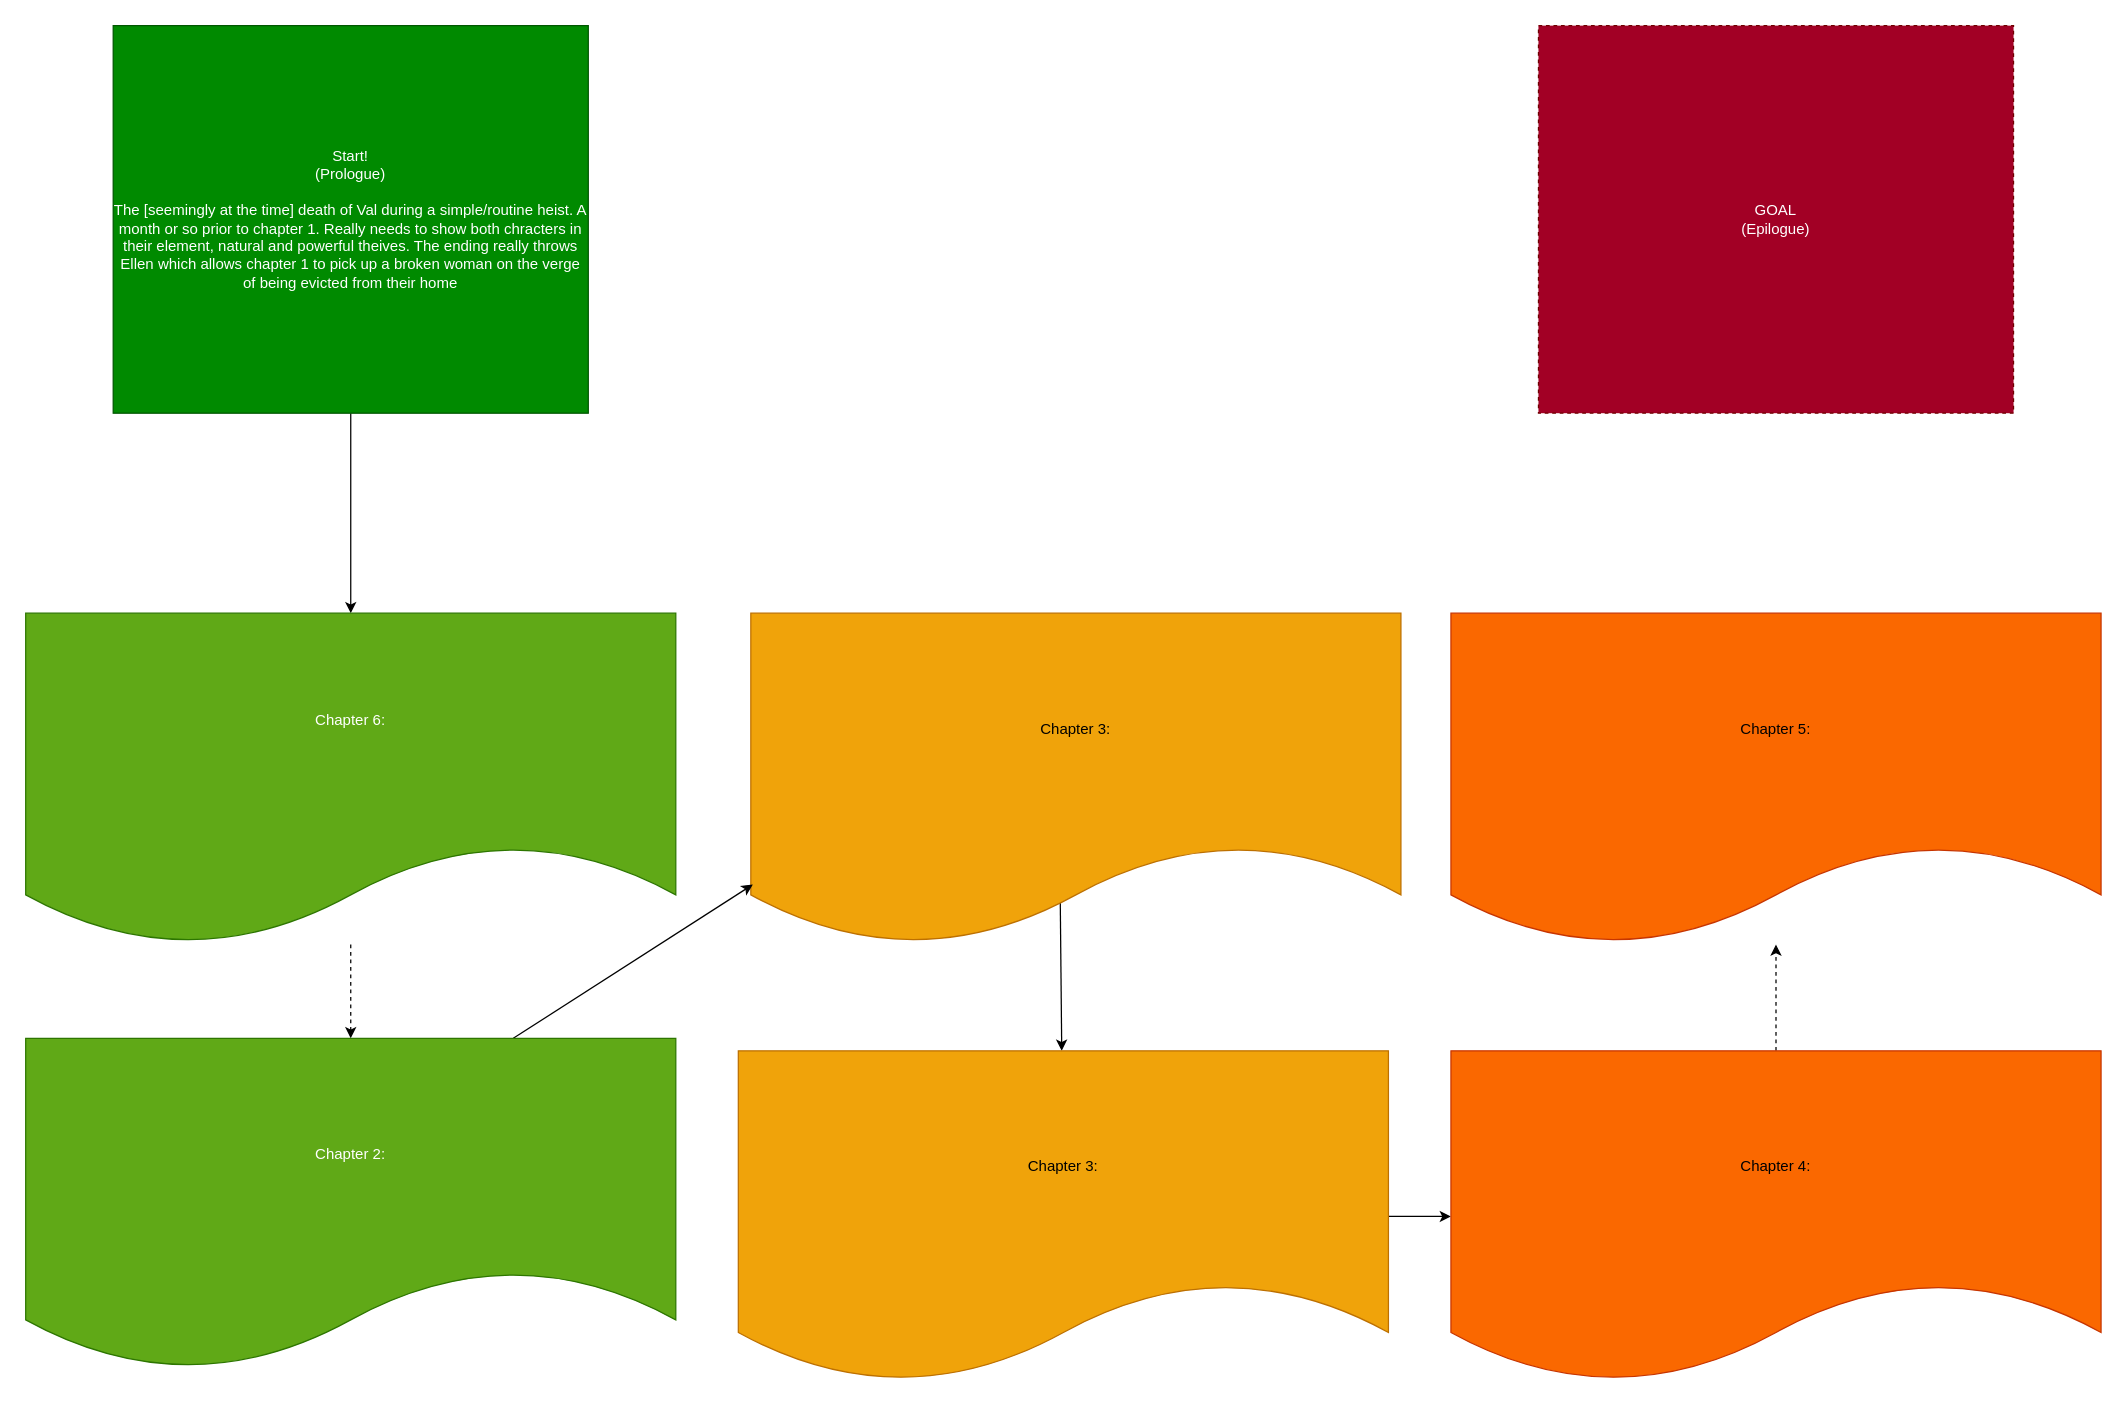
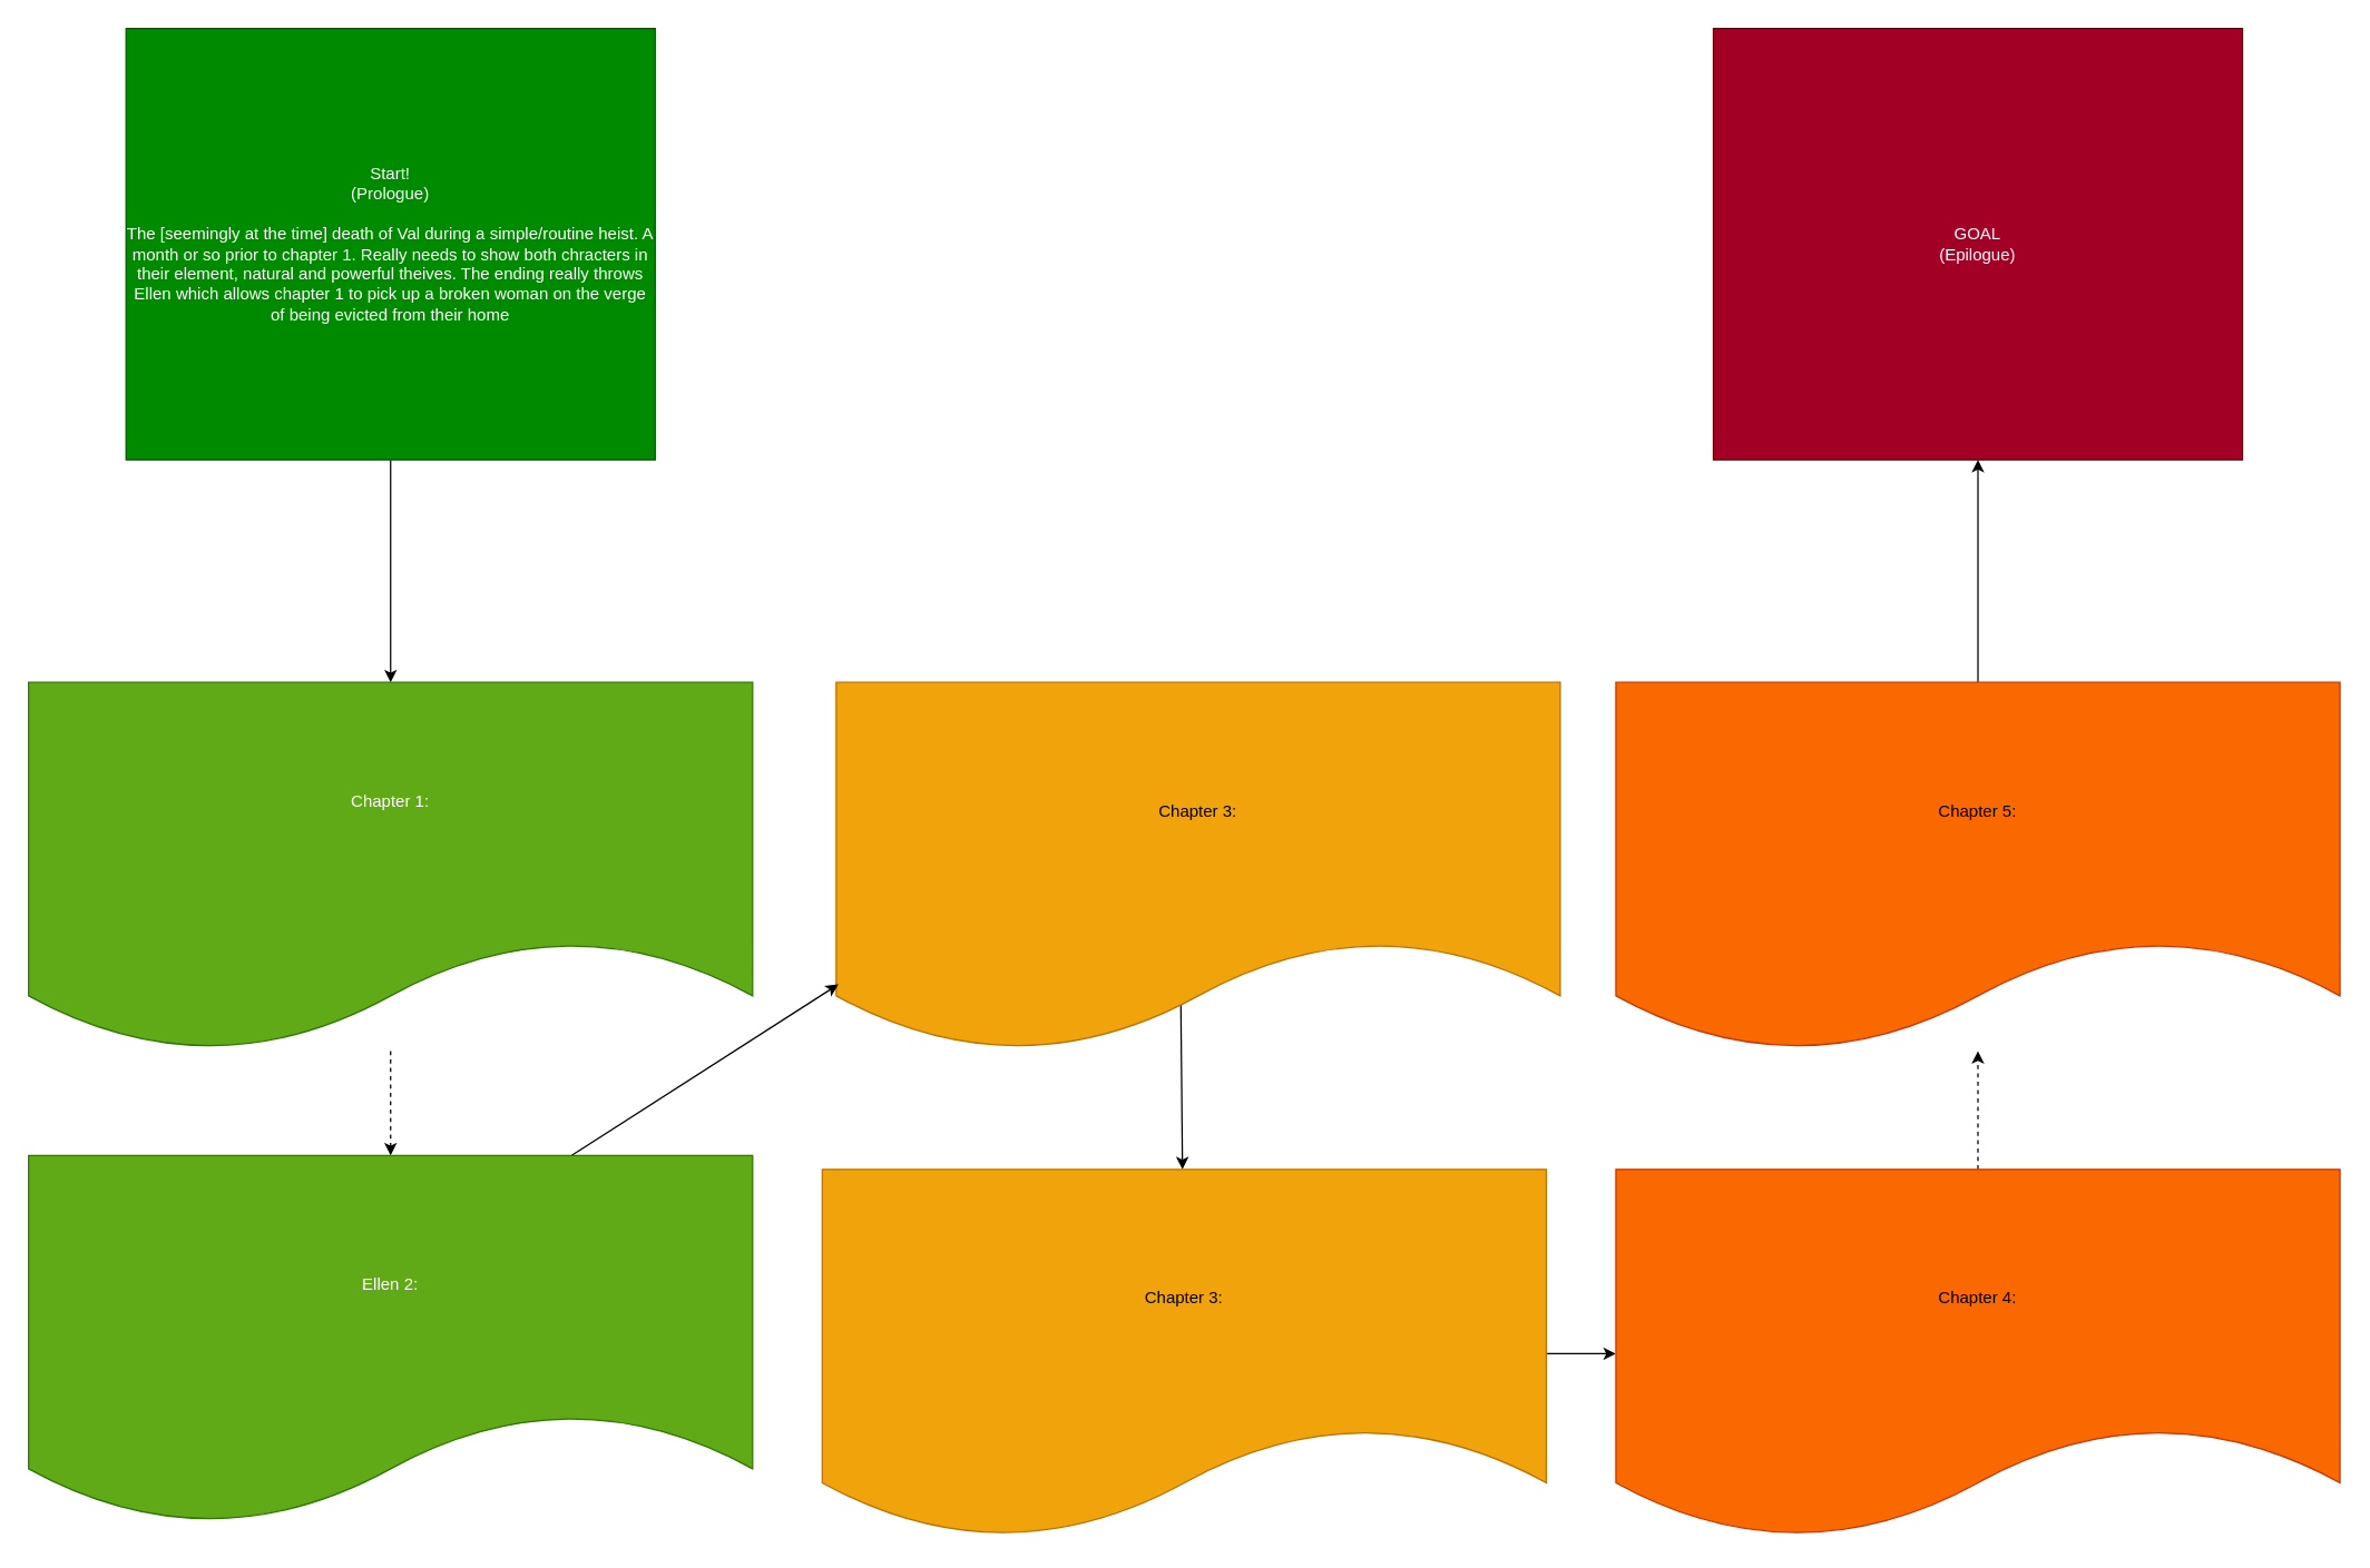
  <mxCell id="0" />
  <mxCell id="1" parent="0" />
  <mxCell id="2" value="" style="edgeStyle=none;html=1;" parent="1" source="3" target="6" edge="1"><mxGeometry relative="1" as="geometry" /></mxCell>
  <mxCell id="3" value="Start!&lt;br&gt;(Prologue)&lt;br&gt;&lt;br&gt;The [seemingly at the time] death of Val during a simple/routine heist. A month or so prior to chapter 1. Really needs to show both chracters in their element, natural and powerful theives. The ending really throws Ellen which allows chapter 1 to pick up a broken woman on the verge of being evicted from their home" style="rounded=0;whiteSpace=wrap;html=1;fillColor=#008a00;fontColor=#ffffff;strokeColor=#005700;" parent="1" vertex="1"><mxGeometry x="90" y="20" width="380" height="310" as="geometry" /></mxCell>
- <mxCell id="4" value="GOAL&lt;br&gt;(Epilogue)" style="rounded=0;whiteSpace=wrap;html=1;fillColor=#a20025;fontColor=#ffffff;strokeColor=#6F0000;dashed=1;" parent="1" vertex="1"><mxGeometry x="1230" y="20" width="380" height="310" as="geometry" /></mxCell>
+ <mxCell id="4" value="GOAL&lt;br&gt;(Epilogue)" style="rounded=0;whiteSpace=wrap;html=1;fillColor=#a20025;fontColor=#ffffff;strokeColor=#6F0000;" parent="1" vertex="1"><mxGeometry x="1230" y="20" width="380" height="310" as="geometry" /></mxCell>
  <mxCell id="5" value="" style="edgeStyle=none;html=1;dashed=1;" parent="1" source="6" target="10" edge="1"><mxGeometry relative="1" as="geometry" /></mxCell>
- <mxCell id="6" value="Chapter 6:&lt;br&gt;&lt;br&gt;" style="shape=document;whiteSpace=wrap;html=1;boundedLbl=1;fillColor=#60a917;strokeColor=#2D7600;fontColor=#ffffff;rounded=0;" parent="1" vertex="1"><mxGeometry x="20" y="490" width="520" height="265" as="geometry" /></mxCell>
+ <mxCell id="6" value="Chapter 1:&lt;br&gt;&lt;br&gt;" style="shape=document;whiteSpace=wrap;html=1;boundedLbl=1;fillColor=#60a917;strokeColor=#2D7600;fontColor=#ffffff;rounded=0;" parent="1" vertex="1"><mxGeometry x="20" y="490" width="520" height="265" as="geometry" /></mxCell>
  <mxCell id="7" value="" style="edgeStyle=none;html=1;exitX=0.476;exitY=0.871;exitDx=0;exitDy=0;exitPerimeter=0;" parent="1" source="8" target="12" edge="1"><mxGeometry relative="1" as="geometry" /></mxCell>
  <mxCell id="8" value="Chapter 3:" style="shape=document;whiteSpace=wrap;html=1;boundedLbl=1;fillColor=#f0a30a;strokeColor=#BD7000;fontColor=#000000;rounded=0;" parent="1" vertex="1"><mxGeometry x="600" y="490" width="520" height="265" as="geometry" /></mxCell>
  <mxCell id="9" style="edgeStyle=none;html=1;exitX=0.75;exitY=0;exitDx=0;exitDy=0;entryX=0.003;entryY=0.819;entryDx=0;entryDy=0;entryPerimeter=0;" parent="1" source="10" target="8" edge="1"><mxGeometry relative="1" as="geometry" /></mxCell>
- <mxCell id="10" value="Chapter 2:" style="shape=document;whiteSpace=wrap;html=1;boundedLbl=1;fillColor=#60a917;strokeColor=#2D7600;fontColor=#ffffff;rounded=0;" parent="1" vertex="1"><mxGeometry x="20" y="830" width="520" height="265" as="geometry" /></mxCell>
+ <mxCell id="10" value="Ellen 2:" style="shape=document;whiteSpace=wrap;html=1;boundedLbl=1;fillColor=#60a917;strokeColor=#2D7600;fontColor=#ffffff;rounded=0;" parent="1" vertex="1"><mxGeometry x="20" y="830" width="520" height="265" as="geometry" /></mxCell>
  <mxCell id="11" value="" style="edgeStyle=none;html=1;" parent="1" source="12" target="14" edge="1"><mxGeometry relative="1" as="geometry" /></mxCell>
  <mxCell id="12" value="Chapter 3:" style="shape=document;whiteSpace=wrap;html=1;boundedLbl=1;fillColor=#f0a30a;strokeColor=#BD7000;fontColor=#000000;rounded=0;" parent="1" vertex="1"><mxGeometry x="590" y="840" width="520" height="265" as="geometry" /></mxCell>
  <mxCell id="13" value="" style="edgeStyle=none;html=1;dashed=1;" parent="1" source="14" target="16" edge="1"><mxGeometry relative="1" as="geometry" /></mxCell>
  <mxCell id="14" value="Chapter 4:" style="shape=document;whiteSpace=wrap;html=1;boundedLbl=1;fillColor=#fa6800;strokeColor=#C73500;fontColor=#000000;rounded=0;" parent="1" vertex="1"><mxGeometry x="1160" y="840" width="520" height="265" as="geometry" /></mxCell>
+ <mxCell id="15" style="edgeStyle=none;html=1;exitX=0.5;exitY=0;exitDx=0;exitDy=0;entryX=0.5;entryY=1;entryDx=0;entryDy=0;" parent="1" source="16" target="4" edge="1"><mxGeometry relative="1" as="geometry" /></mxCell>
  <mxCell id="16" value="Chapter 5:" style="shape=document;whiteSpace=wrap;html=1;boundedLbl=1;fillColor=#fa6800;strokeColor=#C73500;fontColor=#000000;rounded=0;" parent="1" vertex="1"><mxGeometry x="1160" y="490" width="520" height="265" as="geometry" /></mxCell>
